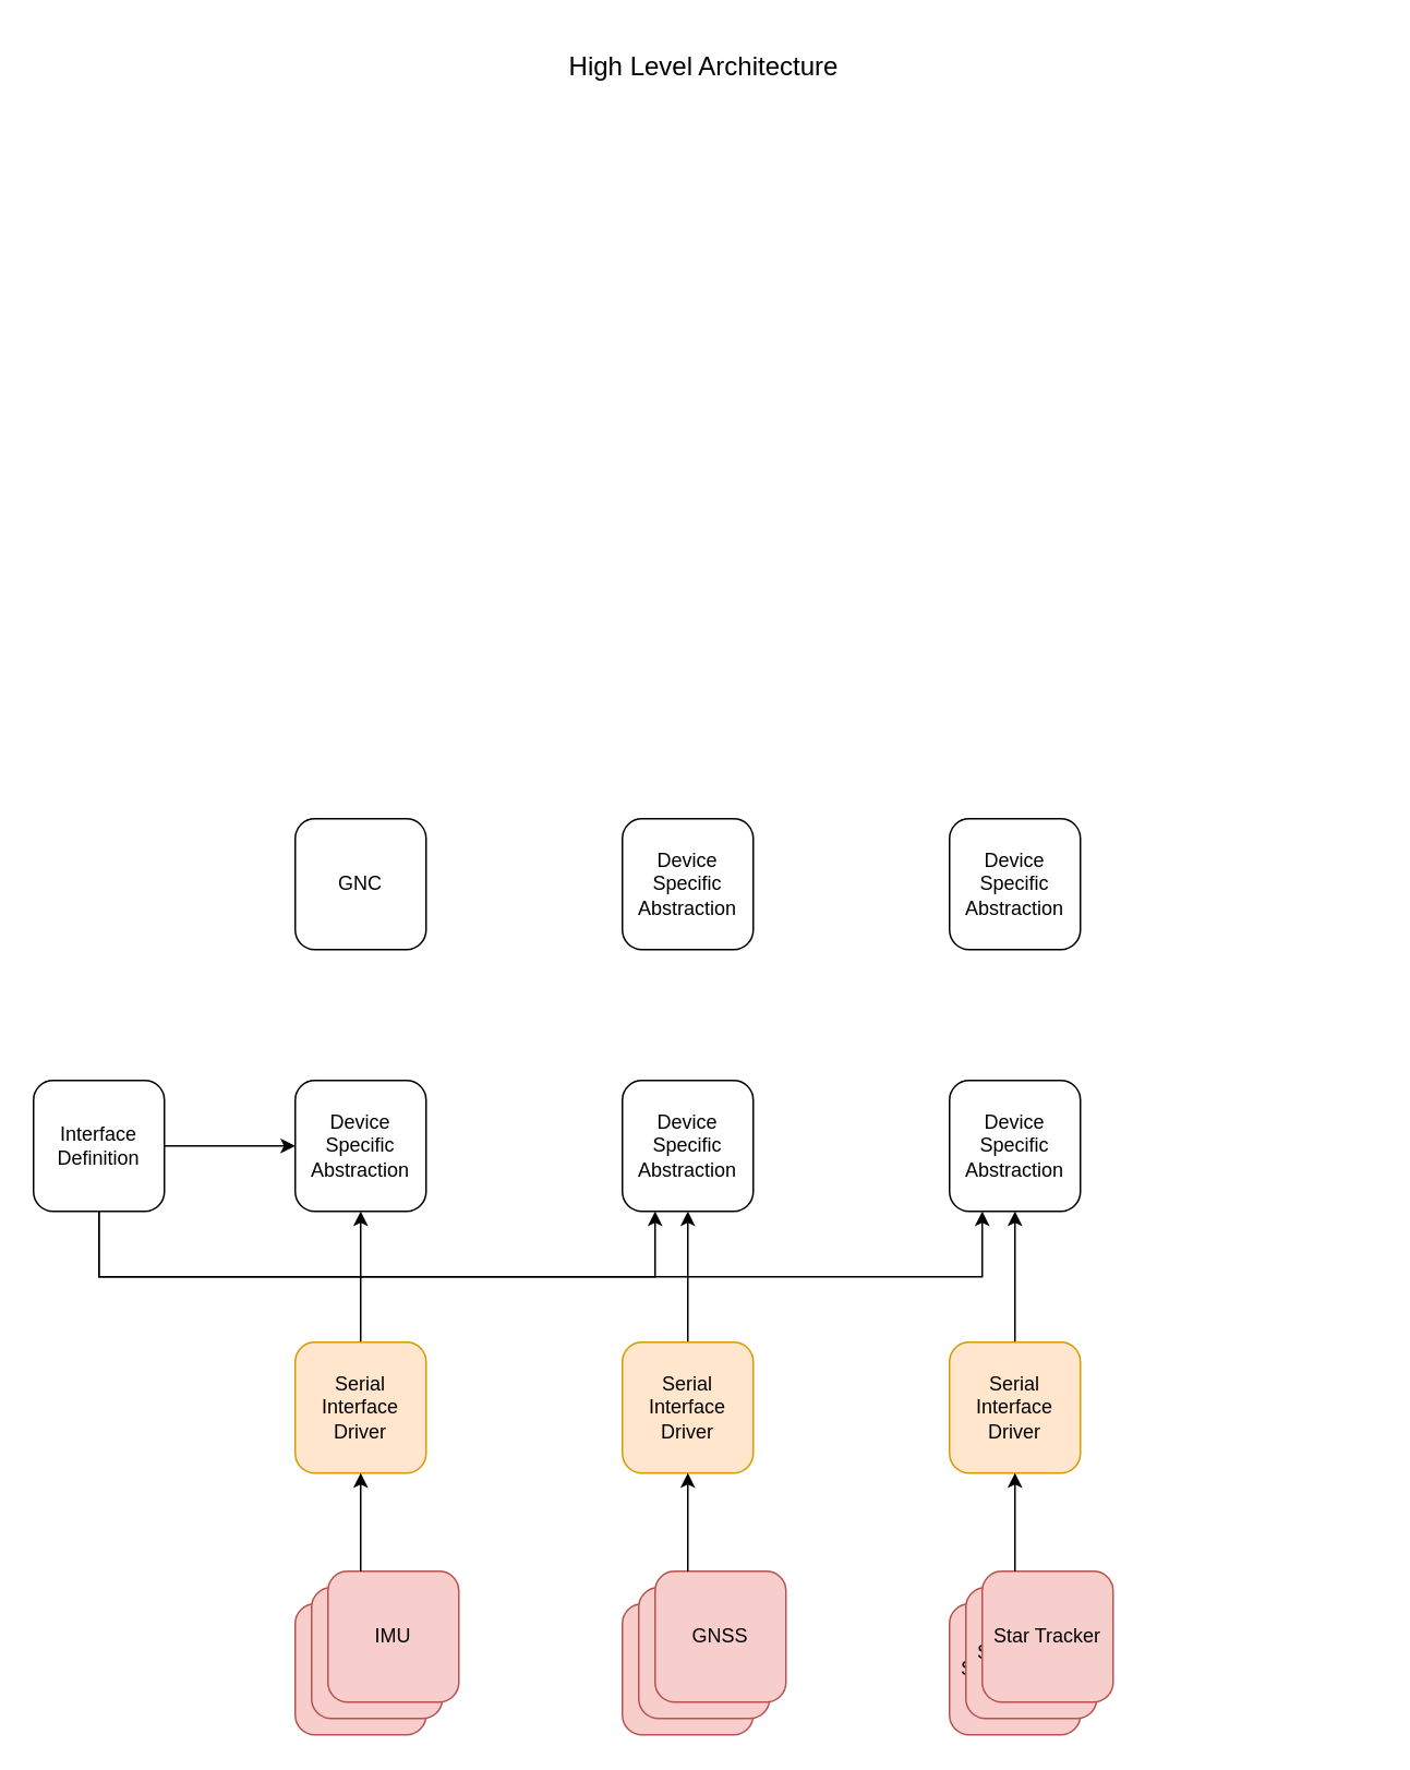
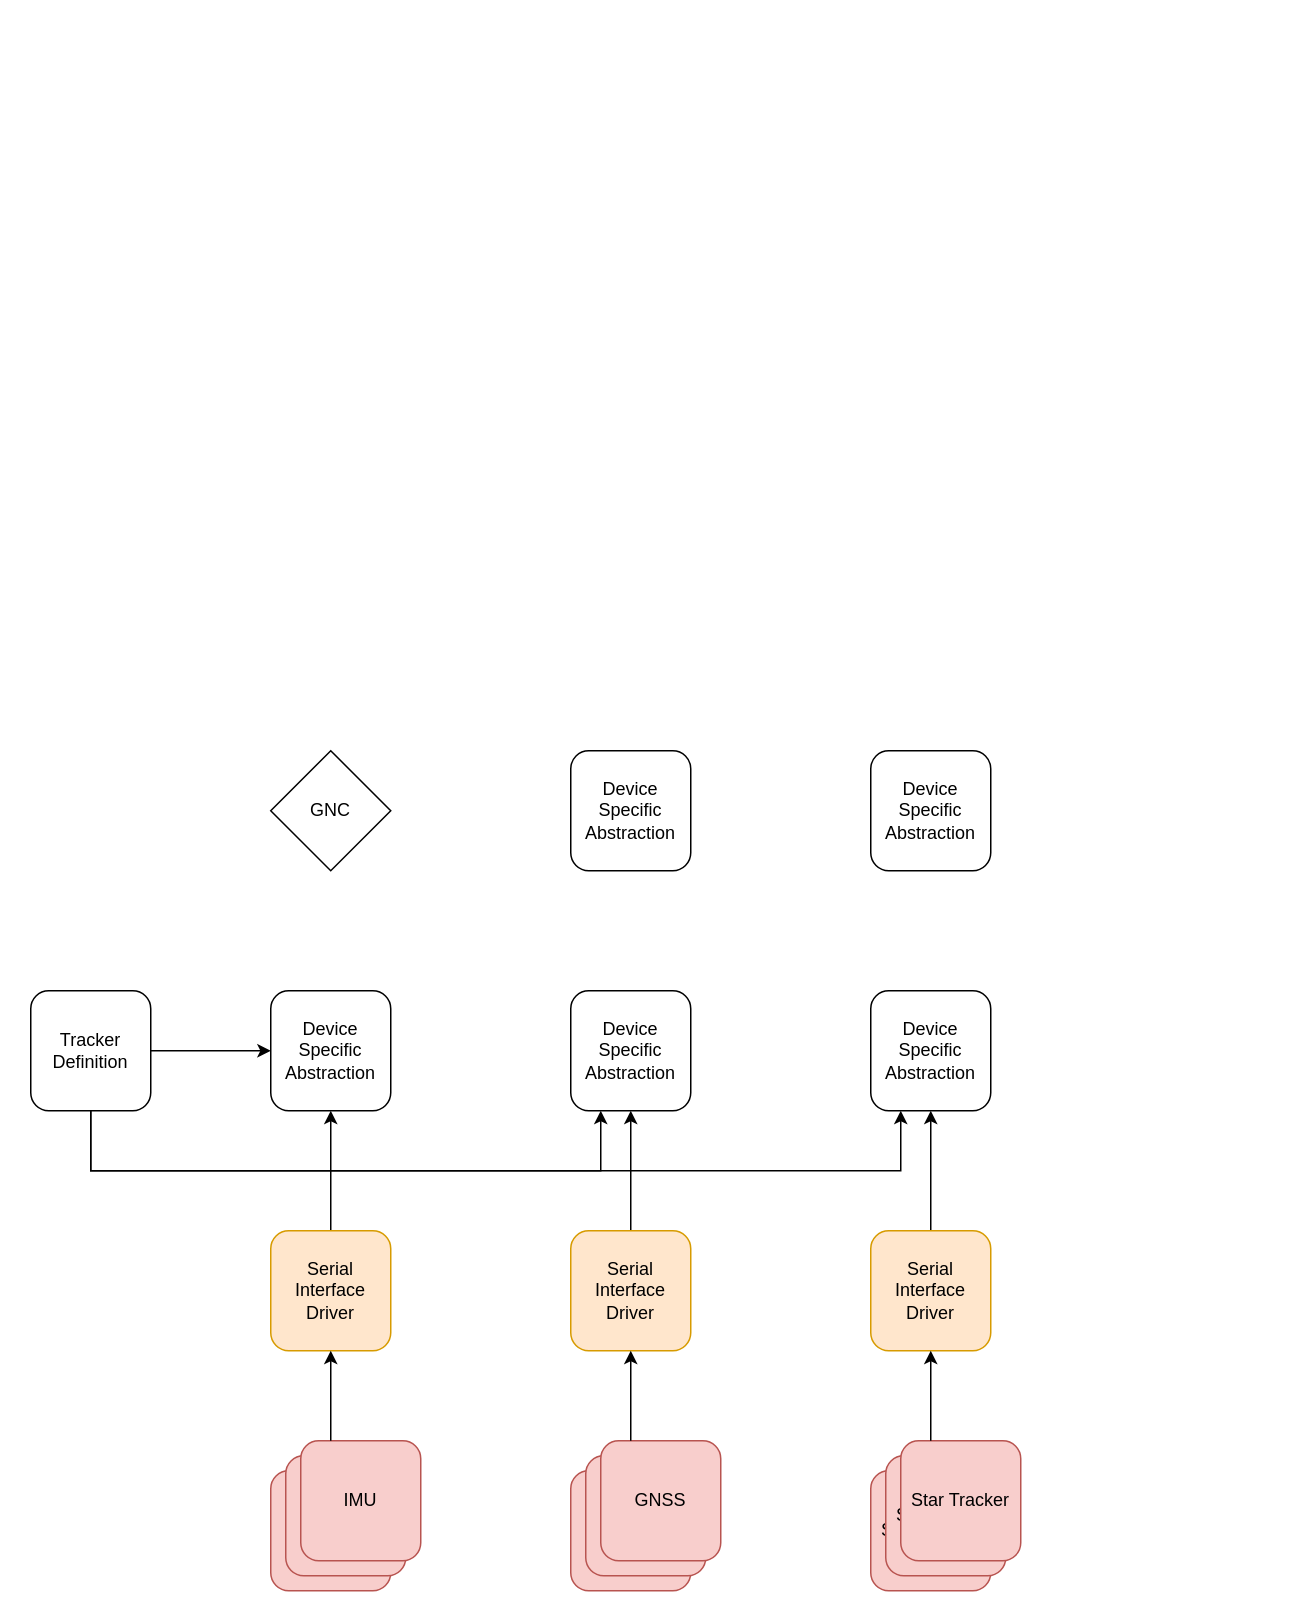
  <mxCell id="0" />
  <mxCell id="1" parent="0" />
- <mxCell id="2" value="&lt;font style=&quot;font-size: 16px&quot;&gt;High Level Architecture&lt;/font&gt;" style="text;html=1;strokeColor=none;fillColor=none;align=center;verticalAlign=middle;whiteSpace=wrap;rounded=0;" vertex="1" parent="1"><mxGeometry width="820" height="40" as="geometry" x="20" y="20" /></mxCell>
  <mxCell id="3" value="" style="group" vertex="1" connectable="0" parent="1"><mxGeometry x="180" y="960" width="100" height="100" as="geometry" /></mxCell>
  <mxCell id="4" value="IMU" style="rounded=1;whiteSpace=wrap;html=1;fillColor=#f8cecc;strokeColor=#b85450;" vertex="1" parent="3"><mxGeometry y="20" width="80" height="80" as="geometry" /></mxCell>
  <mxCell id="5" value="IMU" style="rounded=1;whiteSpace=wrap;html=1;fillColor=#f8cecc;strokeColor=#b85450;" vertex="1" parent="3"><mxGeometry x="10" y="10" width="80" height="80" as="geometry" /></mxCell>
  <mxCell id="6" value="IMU" style="rounded=1;whiteSpace=wrap;html=1;fillColor=#f8cecc;strokeColor=#b85450;" vertex="1" parent="3"><mxGeometry x="20" width="80" height="80" as="geometry" /></mxCell>
  <mxCell id="7" value="" style="group" vertex="1" connectable="0" parent="1"><mxGeometry x="580" y="960" width="100" height="100" as="geometry" /></mxCell>
  <mxCell id="8" value="Star Tracker" style="rounded=1;whiteSpace=wrap;html=1;fillColor=#f8cecc;strokeColor=#b85450;" vertex="1" parent="7"><mxGeometry y="20" width="80" height="80" as="geometry" /></mxCell>
  <mxCell id="9" value="Star Tracker" style="rounded=1;whiteSpace=wrap;html=1;fillColor=#f8cecc;strokeColor=#b85450;" vertex="1" parent="7"><mxGeometry x="10" y="10" width="80" height="80" as="geometry" /></mxCell>
  <mxCell id="10" value="Star Tracker" style="rounded=1;whiteSpace=wrap;html=1;fillColor=#f8cecc;strokeColor=#b85450;" vertex="1" parent="7"><mxGeometry x="20" width="80" height="80" as="geometry" /></mxCell>
  <mxCell id="11" value="" style="group" vertex="1" connectable="0" parent="1"><mxGeometry x="380" y="960" width="100" height="100" as="geometry" /></mxCell>
  <mxCell id="12" value="GNSS" style="rounded=1;whiteSpace=wrap;html=1;fillColor=#f8cecc;strokeColor=#b85450;" vertex="1" parent="11"><mxGeometry y="20" width="80" height="80" as="geometry" /></mxCell>
  <mxCell id="13" value="GNSS" style="rounded=1;whiteSpace=wrap;html=1;fillColor=#f8cecc;strokeColor=#b85450;" vertex="1" parent="11"><mxGeometry x="10" y="10" width="80" height="80" as="geometry" /></mxCell>
  <mxCell id="14" value="GNSS" style="rounded=1;whiteSpace=wrap;html=1;fillColor=#f8cecc;strokeColor=#b85450;" vertex="1" parent="11"><mxGeometry x="20" width="80" height="80" as="geometry" /></mxCell>
  <mxCell id="15" style="edgeStyle=orthogonalEdgeStyle;rounded=0;orthogonalLoop=1;jettySize=auto;html=1;exitX=0.5;exitY=0;exitDx=0;exitDy=0;entryX=0.5;entryY=1;entryDx=0;entryDy=0;" edge="1" parent="1" source="16" target="17"><mxGeometry relative="1" as="geometry" /></mxCell>
  <mxCell id="16" value="Serial Interface Driver" style="rounded=1;whiteSpace=wrap;html=1;fillColor=#ffe6cc;strokeColor=#d79b00;" vertex="1" parent="1"><mxGeometry x="180" y="820" width="80" height="80" as="geometry" /></mxCell>
  <mxCell id="17" value="Device Specific Abstraction" style="rounded=1;whiteSpace=wrap;html=1;" vertex="1" parent="1"><mxGeometry x="180" y="660" width="80" height="80" as="geometry" /></mxCell>
  <mxCell id="18" style="edgeStyle=orthogonalEdgeStyle;rounded=0;orthogonalLoop=1;jettySize=auto;html=1;exitX=0.25;exitY=0;exitDx=0;exitDy=0;" edge="1" parent="1" source="6" target="16"><mxGeometry relative="1" as="geometry" /></mxCell>
  <mxCell id="19" style="edgeStyle=orthogonalEdgeStyle;rounded=0;orthogonalLoop=1;jettySize=auto;html=1;exitX=0.5;exitY=0;exitDx=0;exitDy=0;entryX=0.5;entryY=1;entryDx=0;entryDy=0;" edge="1" source="20" target="21" parent="1"><mxGeometry relative="1" as="geometry" /></mxCell>
  <mxCell id="20" value="Serial Interface Driver" style="rounded=1;whiteSpace=wrap;html=1;fillColor=#ffe6cc;strokeColor=#d79b00;" vertex="1" parent="1"><mxGeometry x="380" y="820" width="80" height="80" as="geometry" /></mxCell>
  <mxCell id="21" value="Device Specific Abstraction" style="rounded=1;whiteSpace=wrap;html=1;" vertex="1" parent="1"><mxGeometry x="380" y="660" width="80" height="80" as="geometry" /></mxCell>
  <mxCell id="22" style="edgeStyle=orthogonalEdgeStyle;rounded=0;orthogonalLoop=1;jettySize=auto;html=1;exitX=0.25;exitY=0;exitDx=0;exitDy=0;entryX=0.5;entryY=1;entryDx=0;entryDy=0;" edge="1" parent="1" source="14" target="20"><mxGeometry relative="1" as="geometry" /></mxCell>
  <mxCell id="23" style="edgeStyle=orthogonalEdgeStyle;rounded=0;orthogonalLoop=1;jettySize=auto;html=1;exitX=0.5;exitY=0;exitDx=0;exitDy=0;entryX=0.5;entryY=1;entryDx=0;entryDy=0;" edge="1" source="24" target="25" parent="1"><mxGeometry relative="1" as="geometry" /></mxCell>
  <mxCell id="24" value="Serial Interface Driver" style="rounded=1;whiteSpace=wrap;html=1;fillColor=#ffe6cc;strokeColor=#d79b00;" vertex="1" parent="1"><mxGeometry x="580" y="820" width="80" height="80" as="geometry" /></mxCell>
  <mxCell id="25" value="Device Specific Abstraction" style="rounded=1;whiteSpace=wrap;html=1;" vertex="1" parent="1"><mxGeometry x="580" y="660" width="80" height="80" as="geometry" /></mxCell>
  <mxCell id="26" style="edgeStyle=orthogonalEdgeStyle;rounded=0;orthogonalLoop=1;jettySize=auto;html=1;exitX=0.25;exitY=0;exitDx=0;exitDy=0;entryX=0.5;entryY=1;entryDx=0;entryDy=0;" edge="1" parent="1" source="10" target="24"><mxGeometry relative="1" as="geometry" /></mxCell>
  <mxCell id="27" style="edgeStyle=orthogonalEdgeStyle;rounded=0;orthogonalLoop=1;jettySize=auto;html=1;exitX=1;exitY=0.5;exitDx=0;exitDy=0;" edge="1" parent="1" source="30" target="17"><mxGeometry relative="1" as="geometry" /></mxCell>
  <mxCell id="28" style="edgeStyle=orthogonalEdgeStyle;rounded=0;orthogonalLoop=1;jettySize=auto;html=1;exitX=0.5;exitY=1;exitDx=0;exitDy=0;entryX=0.25;entryY=1;entryDx=0;entryDy=0;" edge="1" parent="1" source="30" target="21"><mxGeometry relative="1" as="geometry"><Array as="points"><mxPoint x="60" y="780" /><mxPoint x="400" y="780" /></Array></mxGeometry></mxCell>
  <mxCell id="29" style="edgeStyle=orthogonalEdgeStyle;rounded=0;orthogonalLoop=1;jettySize=auto;html=1;exitX=0.5;exitY=1;exitDx=0;exitDy=0;entryX=0.25;entryY=1;entryDx=0;entryDy=0;" edge="1" parent="1" source="30" target="25"><mxGeometry relative="1" as="geometry"><Array as="points"><mxPoint x="60" y="780" /><mxPoint x="600" y="780" /></Array></mxGeometry></mxCell>
- <mxCell id="30" value="Interface&lt;br&gt;Definition" style="rounded=1;whiteSpace=wrap;html=1;" vertex="1" parent="1"><mxGeometry y="660" width="80" height="80" as="geometry" x="20" /></mxCell>
- <mxCell id="31" value="GNC" style="rounded=1;whiteSpace=wrap;html=1;" vertex="1" parent="1"><mxGeometry x="180" y="500" width="80" height="80" as="geometry" /></mxCell>
+ <mxCell id="30" value="Tracker&lt;br&gt;Definition" style="rounded=1;whiteSpace=wrap;html=1;" vertex="1" parent="1"><mxGeometry y="660" width="80" height="80" as="geometry" x="20" /></mxCell>
+ <mxCell id="31" value="GNC" style="rhombus;whiteSpace=wrap;html=1;" vertex="1" parent="1"><mxGeometry x="180" y="500" width="80" height="80" as="geometry" /></mxCell>
  <mxCell id="32" value="Device Specific Abstraction" style="rounded=1;whiteSpace=wrap;html=1;" vertex="1" parent="1"><mxGeometry x="380" y="500" width="80" height="80" as="geometry" /></mxCell>
  <mxCell id="33" value="Device Specific Abstraction" style="rounded=1;whiteSpace=wrap;html=1;" vertex="1" parent="1"><mxGeometry x="580" y="500" width="80" height="80" as="geometry" /></mxCell>
